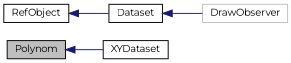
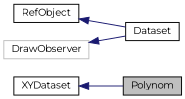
  digraph {
    fontname=Montserrat
    rankdir=LR
    node [color=black fontname=Montserrat fontsize=10 shape=record]
    edge [color=midnightblue dir=back fontname=Montserrat fontsize=10 labelfontname=FreeSans labelfontsize=10 style=solid]
    n1 [fillcolor=grey75 fontcolor=black height=0.2 label=Polynom style=filled width=0.4]
    n2 [height=0.2 label=XYDataset width=0.4]
    n3 [height=0.2 label=Dataset width=0.4]
    n4 [height=0.2 label=RefObject width=0.4]
    n5 [color=grey75 height=0.2 label=DrawObserver width=0.4]
-   n1 -> n2
+   n2 -> n1
    n4 -> n3
-   n3 -> n5
+   n5 -> n3
  }
